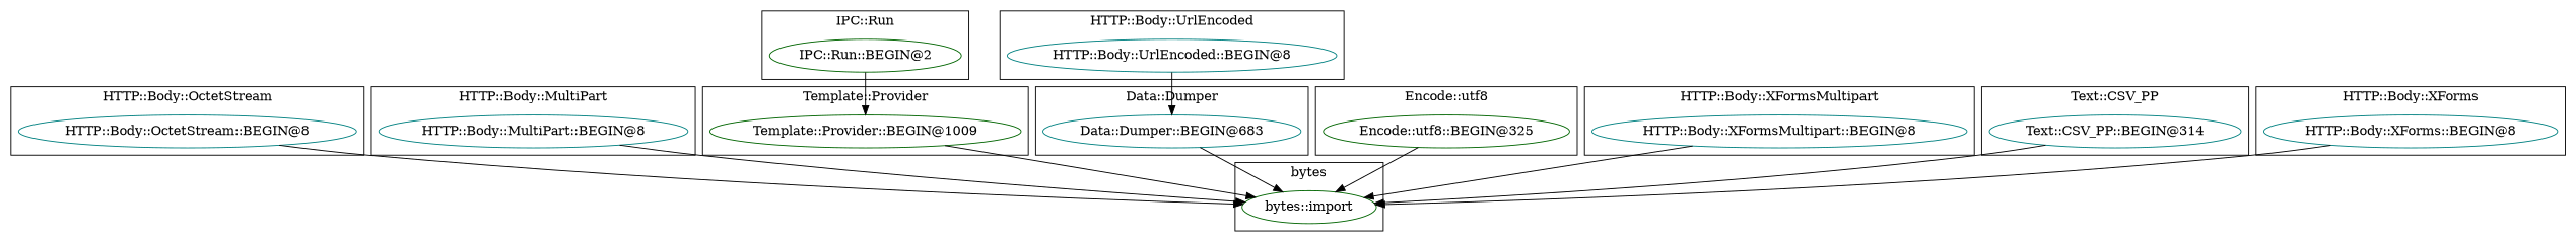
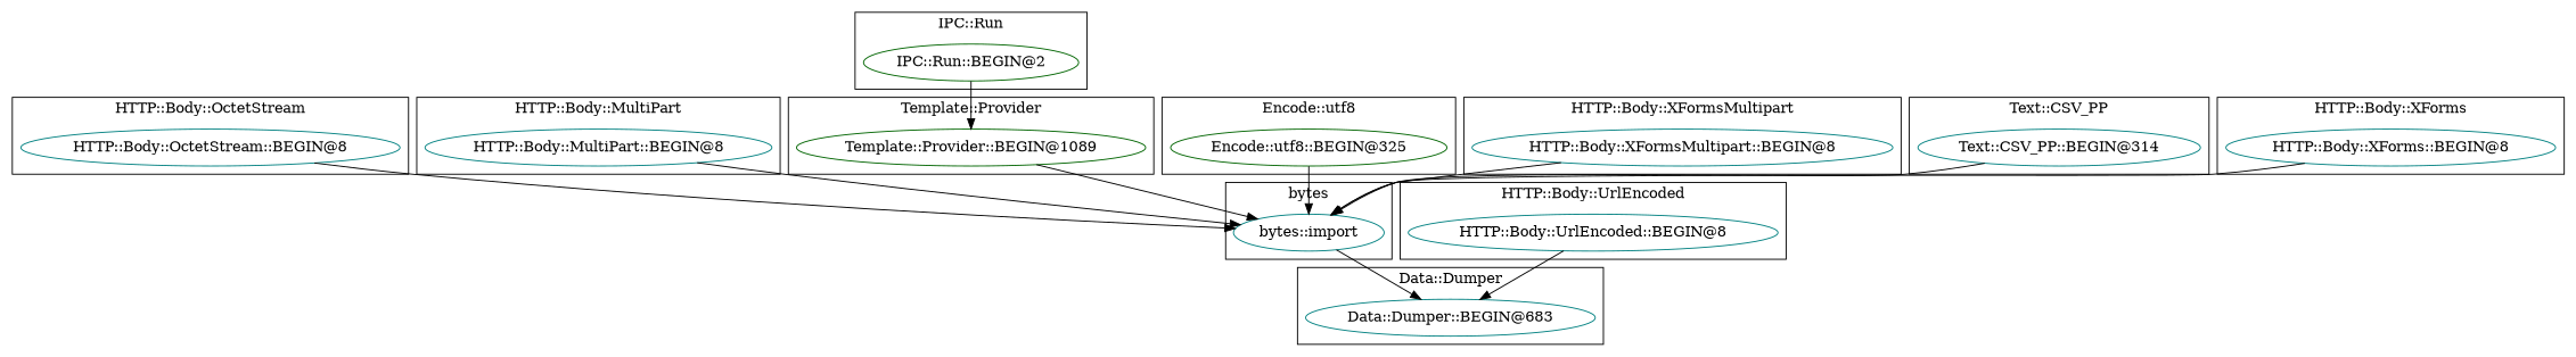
  digraph {
    node [color=teal]
    "HTTP::Body::OctetStream::BEGIN@8"
    "HTTP::Body::UrlEncoded::BEGIN@8"
    "HTTP::Body::MultiPart::BEGIN@8"
-   "Template::Provider::BEGIN@1089" [color=darkgreen label="Template::Provider::BEGIN@1009"]
+   "Template::Provider::BEGIN@1089" [color=darkgreen]
    "Data::Dumper::BEGIN@683"
    "Encode::utf8::BEGIN@325" [color=darkgreen]
-   "bytes::import" [color=darkgreen]
+   "bytes::import"
    "HTTP::Body::XFormsMultipart::BEGIN@8"
    "IPC::Run::BEGIN@2" [color=darkgreen]
    "Text::CSV_PP::BEGIN@314"
    "HTTP::Body::XForms::BEGIN@8"
    subgraph cluster_1 {
      label="HTTP::Body::OctetStream"
      "HTTP::Body::OctetStream::BEGIN@8"
    }
    subgraph cluster_2 {
      label="HTTP::Body::UrlEncoded"
      "HTTP::Body::UrlEncoded::BEGIN@8"
    }
    subgraph cluster_3 {
      label="HTTP::Body::MultiPart"
      "HTTP::Body::MultiPart::BEGIN@8"
    }
    subgraph cluster_4 {
      label="Template::Provider"
      "Template::Provider::BEGIN@1089"
    }
    subgraph cluster_5 {
      label="Data::Dumper"
      "Data::Dumper::BEGIN@683"
    }
    subgraph cluster_6 {
      label="Encode::utf8"
      "Encode::utf8::BEGIN@325"
    }
    subgraph cluster_7 {
      label=bytes
      "bytes::import"
    }
    subgraph cluster_8 {
      label="HTTP::Body::XFormsMultipart"
      "HTTP::Body::XFormsMultipart::BEGIN@8"
    }
    subgraph cluster_9 {
      label="IPC::Run"
      "IPC::Run::BEGIN@2"
    }
    subgraph cluster_10 {
      label="Text::CSV_PP"
      "Text::CSV_PP::BEGIN@314"
    }
    subgraph cluster_11 {
      label="HTTP::Body::XForms"
      "HTTP::Body::XForms::BEGIN@8"
    }
    "HTTP::Body::OctetStream::BEGIN@8" -> "bytes::import"
    "HTTP::Body::UrlEncoded::BEGIN@8" -> "Data::Dumper::BEGIN@683"
    "HTTP::Body::MultiPart::BEGIN@8" -> "bytes::import"
    "Template::Provider::BEGIN@1089" -> "bytes::import"
-   "Data::Dumper::BEGIN@683" -> "bytes::import"
+   "bytes::import" -> "Data::Dumper::BEGIN@683"
    "Encode::utf8::BEGIN@325" -> "bytes::import"
    "HTTP::Body::XFormsMultipart::BEGIN@8" -> "bytes::import"
    "IPC::Run::BEGIN@2" -> "Template::Provider::BEGIN@1089"
    "Text::CSV_PP::BEGIN@314" -> "bytes::import"
    "HTTP::Body::XForms::BEGIN@8" -> "bytes::import"
  }
